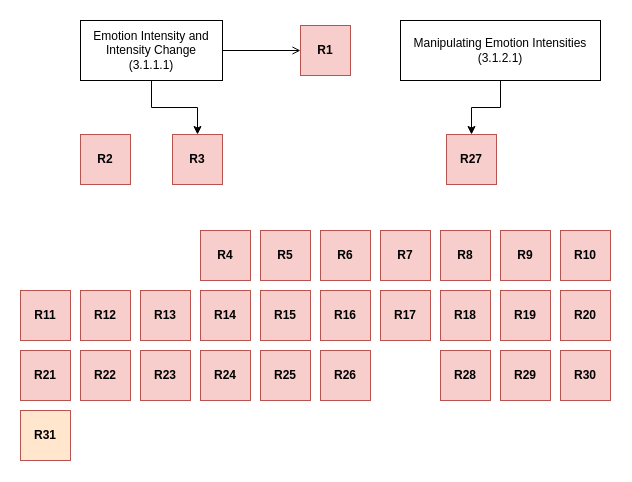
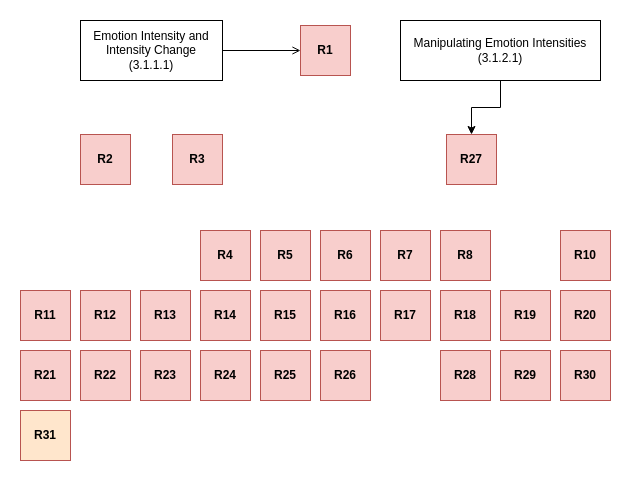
  <mxCell id="0" />
  <mxCell id="1" parent="0" />
  <mxCell id="2" value="R1" style="rounded=0;whiteSpace=wrap;html=1;fontStyle=1;fillColor=#f8cecc;strokeColor=#b85450;" parent="1" vertex="1"><mxGeometry x="300" y="25" width="50" height="50" as="geometry" /></mxCell>
  <mxCell id="3" value="R3" style="rounded=0;whiteSpace=wrap;html=1;fontStyle=1;fillColor=#f8cecc;strokeColor=#b85450;" parent="1" vertex="1"><mxGeometry x="172" y="134" width="50" height="50" as="geometry" /></mxCell>
  <mxCell id="4" value="R2" style="rounded=0;whiteSpace=wrap;html=1;fontStyle=1;fillColor=#f8cecc;strokeColor=#b85450;" parent="1" vertex="1"><mxGeometry x="80" y="134" width="50" height="50" as="geometry" /></mxCell>
  <mxCell id="5" value="R4" style="rounded=0;whiteSpace=wrap;html=1;fontStyle=1;fillColor=#f8cecc;strokeColor=#b85450;" parent="1" vertex="1"><mxGeometry x="200" y="230" width="50" height="50" as="geometry" /></mxCell>
  <mxCell id="6" value="R6" style="rounded=0;whiteSpace=wrap;html=1;fontStyle=1;fillColor=#f8cecc;strokeColor=#b85450;" parent="1" vertex="1"><mxGeometry x="320" y="230" width="50" height="50" as="geometry" /></mxCell>
  <mxCell id="7" value="R5" style="rounded=0;whiteSpace=wrap;html=1;fontStyle=1;fillColor=#f8cecc;strokeColor=#b85450;" parent="1" vertex="1"><mxGeometry x="260" y="230" width="50" height="50" as="geometry" /></mxCell>
  <mxCell id="8" value="R7" style="rounded=0;whiteSpace=wrap;html=1;fontStyle=1;fillColor=#f8cecc;strokeColor=#b85450;" parent="1" vertex="1"><mxGeometry x="380" y="230" width="50" height="50" as="geometry" /></mxCell>
  <mxCell id="9" value="R8" style="rounded=0;whiteSpace=wrap;html=1;fontStyle=1;fillColor=#f8cecc;strokeColor=#b85450;" parent="1" vertex="1"><mxGeometry x="440" y="230" width="50" height="50" as="geometry" /></mxCell>
- <mxCell id="10" value="R9" style="rounded=0;whiteSpace=wrap;html=1;fontStyle=1;fillColor=#f8cecc;strokeColor=#b85450;" parent="1" vertex="1"><mxGeometry x="500" y="230" width="50" height="50" as="geometry" /></mxCell>
  <mxCell id="11" value="R10" style="rounded=0;whiteSpace=wrap;html=1;fontStyle=1;fillColor=#f8cecc;strokeColor=#b85450;" parent="1" vertex="1"><mxGeometry x="560" y="230" width="50" height="50" as="geometry" /></mxCell>
  <mxCell id="12" value="R11" style="rounded=0;whiteSpace=wrap;html=1;fontStyle=1;fillColor=#f8cecc;strokeColor=#b85450;" parent="1" vertex="1"><mxGeometry x="20" y="290" width="50" height="50" as="geometry" /></mxCell>
  <mxCell id="13" value="R12" style="rounded=0;whiteSpace=wrap;html=1;fontStyle=1;fillColor=#f8cecc;strokeColor=#b85450;" parent="1" vertex="1"><mxGeometry x="80" y="290" width="50" height="50" as="geometry" /></mxCell>
  <mxCell id="14" value="R13" style="rounded=0;whiteSpace=wrap;html=1;fontStyle=1;fillColor=#f8cecc;strokeColor=#b85450;" parent="1" vertex="1"><mxGeometry x="140" y="290" width="50" height="50" as="geometry" /></mxCell>
  <mxCell id="15" value="R14" style="rounded=0;whiteSpace=wrap;html=1;fontStyle=1;fillColor=#f8cecc;strokeColor=#b85450;" parent="1" vertex="1"><mxGeometry x="200" y="290" width="50" height="50" as="geometry" /></mxCell>
  <mxCell id="16" value="R15" style="rounded=0;whiteSpace=wrap;html=1;fontStyle=1;fillColor=#f8cecc;strokeColor=#b85450;" parent="1" vertex="1"><mxGeometry x="260" y="290" width="50" height="50" as="geometry" /></mxCell>
  <mxCell id="17" value="R16" style="rounded=0;whiteSpace=wrap;html=1;fontStyle=1;fillColor=#f8cecc;strokeColor=#b85450;" parent="1" vertex="1"><mxGeometry x="320" y="290" width="50" height="50" as="geometry" /></mxCell>
  <mxCell id="18" value="R17" style="rounded=0;whiteSpace=wrap;html=1;fontStyle=1;fillColor=#f8cecc;strokeColor=#b85450;" parent="1" vertex="1"><mxGeometry x="380" y="290" width="50" height="50" as="geometry" /></mxCell>
  <mxCell id="19" value="R18" style="rounded=0;whiteSpace=wrap;html=1;fontStyle=1;fillColor=#f8cecc;strokeColor=#b85450;" parent="1" vertex="1"><mxGeometry x="440" y="290" width="50" height="50" as="geometry" /></mxCell>
  <mxCell id="20" value="R19" style="rounded=0;whiteSpace=wrap;html=1;fontStyle=1;fillColor=#f8cecc;strokeColor=#b85450;" parent="1" vertex="1"><mxGeometry x="500" y="290" width="50" height="50" as="geometry" /></mxCell>
  <mxCell id="21" value="R20" style="rounded=0;whiteSpace=wrap;html=1;fontStyle=1;fillColor=#f8cecc;strokeColor=#b85450;" parent="1" vertex="1"><mxGeometry x="560" y="290" width="50" height="50" as="geometry" /></mxCell>
  <mxCell id="22" value="R21" style="rounded=0;whiteSpace=wrap;html=1;fontStyle=1;fillColor=#f8cecc;strokeColor=#b85450;" parent="1" vertex="1"><mxGeometry x="20" y="350" width="50" height="50" as="geometry" /></mxCell>
  <mxCell id="23" value="R22" style="rounded=0;whiteSpace=wrap;html=1;fontStyle=1;fillColor=#f8cecc;strokeColor=#b85450;" parent="1" vertex="1"><mxGeometry x="80" y="350" width="50" height="50" as="geometry" /></mxCell>
  <mxCell id="24" value="R23" style="rounded=0;whiteSpace=wrap;html=1;fontStyle=1;fillColor=#f8cecc;strokeColor=#b85450;" parent="1" vertex="1"><mxGeometry x="140" y="350" width="50" height="50" as="geometry" /></mxCell>
  <mxCell id="25" value="R24" style="rounded=0;whiteSpace=wrap;html=1;fontStyle=1;fillColor=#f8cecc;strokeColor=#b85450;" parent="1" vertex="1"><mxGeometry x="200" y="350" width="50" height="50" as="geometry" /></mxCell>
  <mxCell id="26" value="R25" style="rounded=0;whiteSpace=wrap;html=1;fontStyle=1;fillColor=#f8cecc;strokeColor=#b85450;" parent="1" vertex="1"><mxGeometry x="260" y="350" width="50" height="50" as="geometry" /></mxCell>
  <mxCell id="27" value="R26" style="rounded=0;whiteSpace=wrap;html=1;fontStyle=1;fillColor=#f8cecc;strokeColor=#b85450;" parent="1" vertex="1"><mxGeometry x="320" y="350" width="50" height="50" as="geometry" /></mxCell>
  <mxCell id="28" value="R27" style="rounded=0;whiteSpace=wrap;html=1;fontStyle=1;fillColor=#f8cecc;strokeColor=#b85450;" parent="1" vertex="1"><mxGeometry x="446" y="134" width="50" height="50" as="geometry" /></mxCell>
  <mxCell id="29" value="R28" style="rounded=0;whiteSpace=wrap;html=1;fontStyle=1;fillColor=#f8cecc;strokeColor=#b85450;" parent="1" vertex="1"><mxGeometry x="440" y="350" width="50" height="50" as="geometry" /></mxCell>
  <mxCell id="30" value="R29" style="rounded=0;whiteSpace=wrap;html=1;fontStyle=1;fillColor=#f8cecc;strokeColor=#b85450;" parent="1" vertex="1"><mxGeometry x="500" y="350" width="50" height="50" as="geometry" /></mxCell>
  <mxCell id="31" value="R30" style="rounded=0;whiteSpace=wrap;html=1;fontStyle=1;fillColor=#f8cecc;strokeColor=#b85450;" parent="1" vertex="1"><mxGeometry x="560" y="350" width="50" height="50" as="geometry" /></mxCell>
  <mxCell id="32" value="R31" style="rounded=0;whiteSpace=wrap;html=1;fontStyle=1;fillColor=#ffe6cc;strokeColor=#b85450;" parent="1" vertex="1"><mxGeometry x="20" y="410" width="50" height="50" as="geometry" /></mxCell>
  <mxCell id="33" style="edgeStyle=orthogonalEdgeStyle;rounded=0;orthogonalLoop=1;jettySize=auto;html=1;exitX=1;exitY=0.5;exitDx=0;exitDy=0;entryX=0;entryY=0.5;entryDx=0;entryDy=0;endArrow=open;" edge="1" parent="1" source="35" target="2"><mxGeometry relative="1" as="geometry" /></mxCell>
- <mxCell id="34" style="edgeStyle=orthogonalEdgeStyle;rounded=0;orthogonalLoop=1;jettySize=auto;html=1;exitX=0.5;exitY=1;exitDx=0;exitDy=0;entryX=0.5;entryY=0;entryDx=0;entryDy=0;" edge="1" parent="1" source="35" target="3"><mxGeometry relative="1" as="geometry" /></mxCell>
  <mxCell id="35" value="&lt;div&gt;Emotion Intensity and Intensity Change&lt;/div&gt;&lt;div&gt;(3.1.1.1)&lt;br&gt;&lt;/div&gt;" style="rounded=0;whiteSpace=wrap;html=1;" vertex="1" parent="1"><mxGeometry x="80" y="20" width="142" height="60" as="geometry" /></mxCell>
  <mxCell id="36" style="edgeStyle=orthogonalEdgeStyle;rounded=0;orthogonalLoop=1;jettySize=auto;html=1;exitX=0.5;exitY=1;exitDx=0;exitDy=0;entryX=0.5;entryY=0;entryDx=0;entryDy=0;" edge="1" parent="1" source="37" target="28"><mxGeometry relative="1" as="geometry" /></mxCell>
  <mxCell id="37" value="&lt;div&gt;Manipulating Emotion Intensities &lt;br&gt;&lt;/div&gt;&lt;div&gt;(3.1.2.1)&lt;br&gt;&lt;/div&gt;" style="rounded=0;whiteSpace=wrap;html=1;" vertex="1" parent="1"><mxGeometry x="400" y="20" width="200" height="60" as="geometry" /></mxCell>
